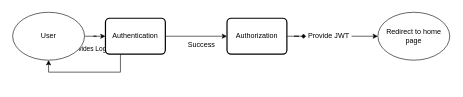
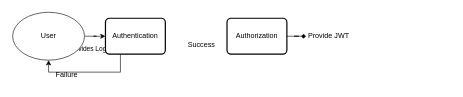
  <mxCell id="0" />
  <mxCell id="1" parent="0" />
  <mxCell id="2" value="" style="edgeStyle=orthogonalEdgeStyle;rounded=0;orthogonalLoop=1;jettySize=auto;html=1;entryX=0;entryY=0.5;entryDx=0;entryDy=0;" parent="1" source="4" target="10" edge="1"><mxGeometry relative="1" as="geometry"><mxPoint x="280" y="60" as="targetPoint" /></mxGeometry></mxCell>
  <mxCell id="3" value="Provides Login Details" style="edgeLabel;html=1;align=center;verticalAlign=middle;resizable=0;points=[];" parent="2" vertex="1" connectable="0"><mxGeometry x="-0.275" y="2" relative="1" as="geometry"><mxPoint x="10" y="22" as="offset" /></mxGeometry></mxCell>
  <mxCell id="4" value="User " style="ellipse;whiteSpace=wrap;html=1;" parent="1" vertex="1"><mxGeometry x="20" y="20" width="120" height="80" as="geometry" /></mxCell>
+ <mxCell id="5" value="Failure" style="text;html=1;align=center;verticalAlign=middle;resizable=0;points=[];autosize=1;strokeColor=none;fillColor=none;" parent="1" vertex="1"><mxGeometry x="80" y="110" width="60" height="30" as="geometry" /></mxCell>
  <mxCell id="6" value="Success" style="text;html=1;align=center;verticalAlign=middle;resizable=0;points=[];autosize=1;strokeColor=none;fillColor=none;" parent="1" vertex="1"><mxGeometry x="300" y="60" width="70" height="30" as="geometry" /></mxCell>
- <mxCell id="7" value="&lt;div&gt;Redirect to home page &lt;/div&gt;" style="ellipse;whiteSpace=wrap;html=1;" parent="1" vertex="1"><mxGeometry x="630" width="120" height="80" as="geometry" y="20" /></mxCell>
  <mxCell id="8" style="edgeStyle=orthogonalEdgeStyle;rounded=0;orthogonalLoop=1;jettySize=auto;html=1;exitX=0.25;exitY=1;exitDx=0;exitDy=0;entryX=0.5;entryY=1;entryDx=0;entryDy=0;" edge="1" parent="1" source="10" target="4"><mxGeometry relative="1" as="geometry" /></mxCell>
- <mxCell id="9" style="edgeStyle=orthogonalEdgeStyle;rounded=0;orthogonalLoop=1;jettySize=auto;html=1;entryX=0;entryY=0.5;entryDx=0;entryDy=0;" edge="1" parent="1" source="10" target="12"><mxGeometry relative="1" as="geometry" /></mxCell>
  <mxCell id="10" value="Authentication" style="rounded=1;whiteSpace=wrap;html=1;absoluteArcSize=1;arcSize=14;strokeWidth=2;" vertex="1" parent="1"><mxGeometry x="175" y="30" width="100" height="60" as="geometry" /></mxCell>
- <mxCell id="11" style="edgeStyle=orthogonalEdgeStyle;rounded=0;orthogonalLoop=1;jettySize=auto;html=1;entryX=0;entryY=0.5;entryDx=0;entryDy=0;startArrow=none;" edge="1" parent="1" source="13" target="7"><mxGeometry relative="1" as="geometry" /></mxCell>
  <mxCell id="12" value="&lt;div&gt;Authorization&lt;/div&gt;" style="rounded=1;whiteSpace=wrap;html=1;absoluteArcSize=1;arcSize=14;strokeWidth=2;" vertex="1" parent="1"><mxGeometry x="378" y="30" width="100" height="60" as="geometry" /></mxCell>
  <mxCell id="13" value="Provide JWT" style="text;html=1;strokeColor=none;fillColor=none;align=center;verticalAlign=middle;whiteSpace=wrap;rounded=0;" parent="1" vertex="1"><mxGeometry x="510" y="45" width="76" height="30" as="geometry" /></mxCell>
  <mxCell id="14" value="" style="edgeStyle=orthogonalEdgeStyle;rounded=0;orthogonalLoop=1;jettySize=auto;html=1;entryX=0;entryY=0.5;entryDx=0;entryDy=0;endArrow=diamond;" edge="1" parent="1" source="12" target="13"><mxGeometry relative="1" as="geometry"><mxPoint x="478" y="60" as="sourcePoint" /><mxPoint x="630" y="60" as="targetPoint" /></mxGeometry></mxCell>
